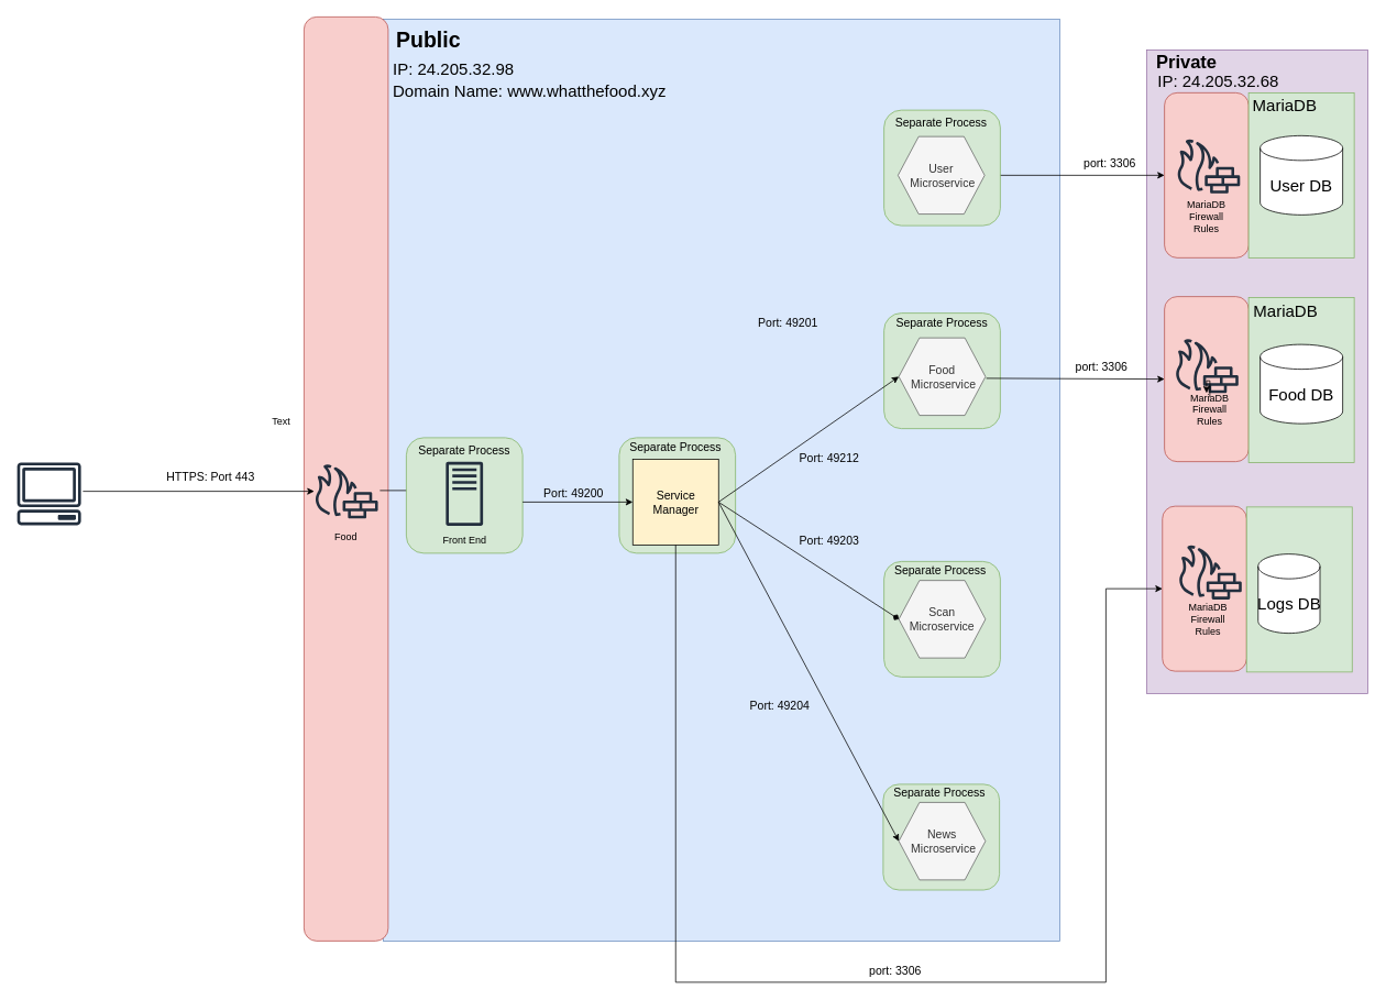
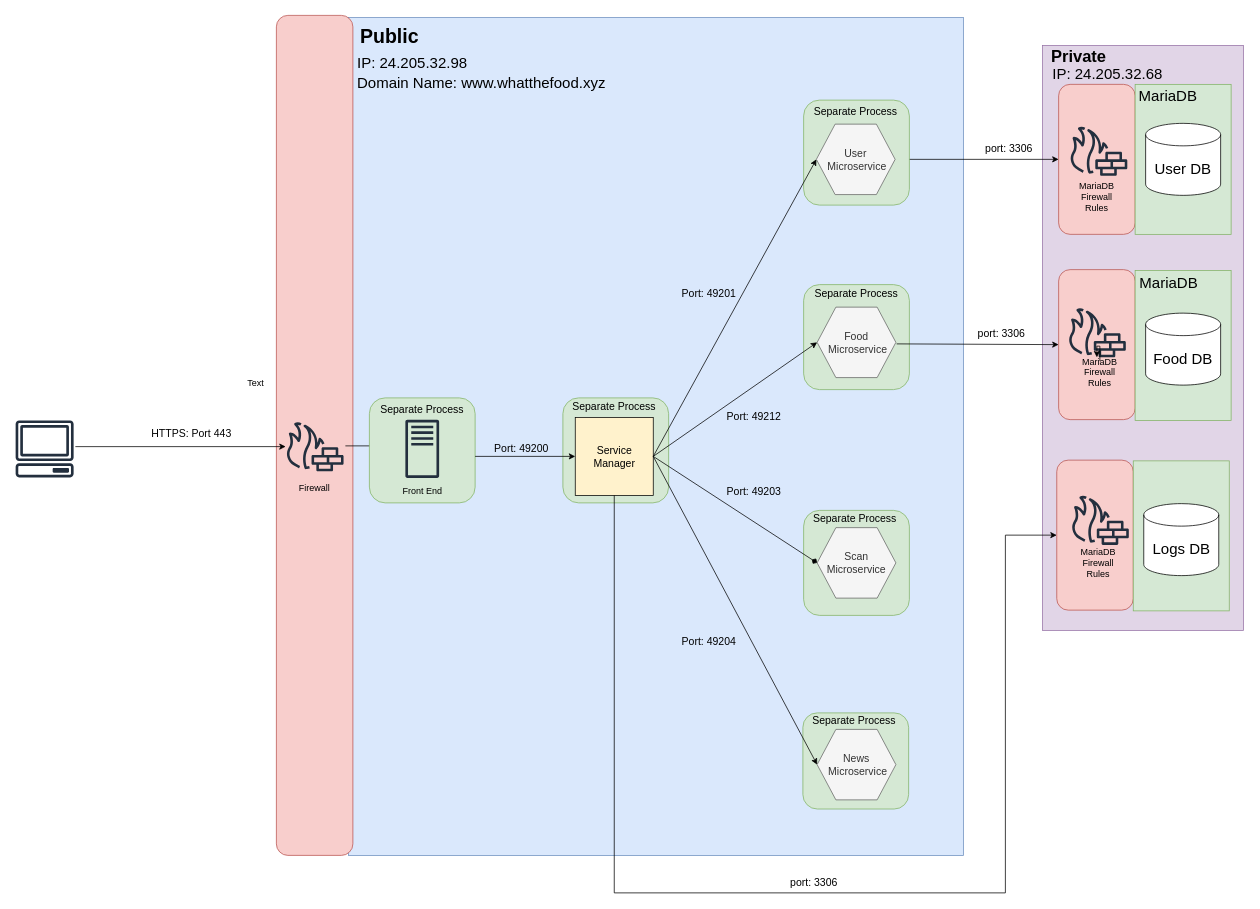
  <mxCell id="0" />
  <mxCell id="1" parent="0" />
  <mxCell id="2" value="" style="group" connectable="0" vertex="1" parent="1"><mxGeometry x="1070" y="950" width="214" height="190" as="geometry" /></mxCell>
  <mxCell id="3" value="" style="rounded=0;whiteSpace=wrap;html=1;fillColor=#dae8fc;strokeColor=#6c8ebf;" vertex="1" parent="2"><mxGeometry x="-606" y="-927.055" width="820" height="1117.055" as="geometry" /></mxCell>
  <mxCell id="4" value="" style="rounded=1;whiteSpace=wrap;html=1;fontSize=14;fillColor=#d5e8d4;strokeColor=#82b366;" vertex="1" parent="2"><mxGeometry width="141" height="128.187" as="geometry" /></mxCell>
  <mxCell id="5" value="Separate Process" style="text;html=1;align=center;verticalAlign=middle;whiteSpace=wrap;rounded=0;fontSize=14;" vertex="1" parent="2"><mxGeometry x="3" y="-3.662" width="131" height="27.469" as="geometry" /></mxCell>
  <mxCell id="6" value="&lt;font size=&quot;1&quot;&gt;&lt;b style=&quot;font-size: 26px&quot;&gt;Public&lt;/b&gt;&lt;/font&gt;" style="text;html=1;strokeColor=none;fillColor=none;align=center;verticalAlign=middle;whiteSpace=wrap;rounded=0;" vertex="1" parent="2"><mxGeometry x="-606" y="-918.333" width="110" height="31.667" as="geometry" /></mxCell>
  <mxCell id="7" value="&lt;font&gt;&lt;span style=&quot;font-size: 20px&quot;&gt;IP:&amp;nbsp;&lt;/span&gt;&lt;font style=&quot;font-size: 20px&quot;&gt;24.205.32.98&lt;/font&gt;&lt;br&gt;&lt;span style=&quot;font-size: 20px&quot;&gt;Domain Name: www.whatthefood.xyz&lt;/span&gt;&lt;/font&gt;" style="text;html=1;strokeColor=none;fillColor=none;align=left;verticalAlign=middle;whiteSpace=wrap;rounded=0;fontSize=22;" vertex="1" parent="2"><mxGeometry x="-596" y="-880.861" width="400" height="52.778" as="geometry" /></mxCell>
  <mxCell id="8" value="" style="rounded=0;whiteSpace=wrap;html=1;fontSize=14;fillColor=#e1d5e7;strokeColor=#9673a6;" vertex="1" parent="1"><mxGeometry x="1389.5" y="60" width="268" height="780" as="geometry" /></mxCell>
  <mxCell id="9" value="" style="rounded=1;whiteSpace=wrap;html=1;fillColor=#f8cecc;strokeColor=#b85450;" vertex="1" parent="1"><mxGeometry x="368" y="20" width="102" height="1120" as="geometry" /></mxCell>
  <mxCell id="10" value="" style="sketch=0;outlineConnect=0;fontColor=#232F3E;gradientColor=none;fillColor=#232F3E;strokeColor=none;dashed=0;verticalLabelPosition=bottom;verticalAlign=top;align=center;html=1;fontSize=12;fontStyle=0;aspect=fixed;pointerEvents=1;shape=mxgraph.aws4.client;" vertex="1" parent="1"><mxGeometry x="20" y="560" width="78" height="76" as="geometry" /></mxCell>
  <mxCell id="11" value="" style="sketch=0;outlineConnect=0;fontColor=#232F3E;gradientColor=none;fillColor=#232F3E;strokeColor=none;dashed=0;verticalLabelPosition=bottom;verticalAlign=top;align=center;html=1;fontSize=12;fontStyle=0;aspect=fixed;pointerEvents=1;shape=mxgraph.aws4.generic_firewall;" vertex="1" parent="1"><mxGeometry x="380" y="561.99" width="78" height="66" as="geometry" /></mxCell>
- <mxCell id="12" value="Food" style="text;html=1;strokeColor=none;fillColor=none;align=center;verticalAlign=middle;whiteSpace=wrap;rounded=0;" vertex="1" parent="1"><mxGeometry x="389" y="635.99" width="60" height="30" as="geometry" /></mxCell>
+ <mxCell id="12" value="Firewall" style="text;html=1;strokeColor=none;fillColor=none;align=center;verticalAlign=middle;whiteSpace=wrap;rounded=0;" vertex="1" parent="1"><mxGeometry x="389" y="635.99" width="60" height="30" as="geometry" /></mxCell>
  <mxCell id="13" value="&lt;font style=&quot;font-size: 14px&quot;&gt;HTTPS: Port 443&lt;br&gt;&lt;/font&gt;" style="text;html=1;strokeColor=none;fillColor=none;align=center;verticalAlign=middle;whiteSpace=wrap;rounded=0;" vertex="1" parent="1"><mxGeometry x="200" y="561.99" width="110" height="30" as="geometry" /></mxCell>
  <mxCell id="14" value="" style="endArrow=classic;html=1;rounded=0;" edge="1" parent="1" target="11"><mxGeometry width="50" height="50" relative="1" as="geometry"><mxPoint x="100" y="595" as="sourcePoint" /><mxPoint x="240" y="595" as="targetPoint" /></mxGeometry></mxCell>
  <mxCell id="15" value="" style="endArrow=classic;html=1;rounded=0;" edge="1" parent="1"><mxGeometry width="50" height="50" relative="1" as="geometry"><mxPoint x="460" y="594" as="sourcePoint" /><mxPoint x="540" y="594" as="targetPoint" /></mxGeometry></mxCell>
  <mxCell id="16" value="" style="group" vertex="1" connectable="0" parent="1"><mxGeometry x="1071" y="680" width="141" height="140" as="geometry" /></mxCell>
  <mxCell id="17" value="" style="rounded=1;whiteSpace=wrap;html=1;fontSize=14;fillColor=#d5e8d4;strokeColor=#82b366;" vertex="1" parent="16"><mxGeometry width="141" height="140" as="geometry" /></mxCell>
  <mxCell id="18" value="Separate Process" style="text;html=1;align=center;verticalAlign=middle;whiteSpace=wrap;rounded=0;fontSize=14;" vertex="1" parent="16"><mxGeometry x="3" y="-4" width="131" height="30" as="geometry" /></mxCell>
  <mxCell id="19" value="" style="group" vertex="1" connectable="0" parent="1"><mxGeometry x="492" y="530" width="141" height="140" as="geometry" /></mxCell>
  <mxCell id="20" value="" style="rounded=1;whiteSpace=wrap;html=1;fontSize=14;fillColor=#d5e8d4;strokeColor=#82b366;" vertex="1" parent="19"><mxGeometry width="141" height="140" as="geometry" /></mxCell>
  <mxCell id="21" value="Separate Process" style="text;html=1;align=center;verticalAlign=middle;whiteSpace=wrap;rounded=0;fontSize=14;" vertex="1" parent="19"><mxGeometry x="5" width="131" height="30" as="geometry" /></mxCell>
  <mxCell id="22" value="" style="group" vertex="1" connectable="0" parent="1"><mxGeometry x="1071" y="378.98" width="141" height="140" as="geometry" /></mxCell>
  <mxCell id="23" value="" style="rounded=1;whiteSpace=wrap;html=1;fontSize=14;fillColor=#d5e8d4;strokeColor=#82b366;" vertex="1" parent="22"><mxGeometry width="141" height="140" as="geometry" /></mxCell>
  <mxCell id="24" value="&lt;font style=&quot;font-size: 14px&quot;&gt;Scan Microservice&lt;/font&gt;" style="shape=hexagon;perimeter=hexagonPerimeter2;whiteSpace=wrap;html=1;fixedSize=1;rotation=0;size=25;fillColor=#f5f5f5;fontColor=#333333;strokeColor=#666666;" vertex="1" parent="1"><mxGeometry x="1089" y="703.03" width="105" height="93.95" as="geometry" /></mxCell>
  <mxCell id="25" value="&lt;font style=&quot;font-size: 14px&quot;&gt;News&lt;br&gt;&amp;nbsp;Microservice&lt;/font&gt;" style="shape=hexagon;perimeter=hexagonPerimeter2;whiteSpace=wrap;html=1;fixedSize=1;rotation=0;size=25;fillColor=#f5f5f5;fontColor=#333333;strokeColor=#666666;" vertex="1" parent="1"><mxGeometry x="1089" y="972.03" width="105" height="93.95" as="geometry" /></mxCell>
  <mxCell id="26" value="" style="sketch=0;outlineConnect=0;fontColor=#232F3E;gradientColor=none;fillColor=#232F3E;strokeColor=none;dashed=0;verticalLabelPosition=bottom;verticalAlign=top;align=center;html=1;fontSize=12;fontStyle=0;aspect=fixed;pointerEvents=1;shape=mxgraph.aws4.traditional_server;" vertex="1" parent="1"><mxGeometry x="540" y="559" width="45" height="78" as="geometry" /></mxCell>
  <mxCell id="27" value="Front End" style="text;html=1;strokeColor=none;fillColor=none;align=center;verticalAlign=middle;whiteSpace=wrap;rounded=0;" vertex="1" parent="1"><mxGeometry x="532.5" y="640" width="60" height="30" as="geometry" /></mxCell>
  <mxCell id="28" value="Separate Process" style="text;html=1;align=center;verticalAlign=middle;whiteSpace=wrap;rounded=0;fontSize=14;" vertex="1" parent="1"><mxGeometry x="1076" y="375.98" width="131" height="30" as="geometry" /></mxCell>
  <mxCell id="29" value="" style="rounded=1;whiteSpace=wrap;html=1;fillColor=#f8cecc;strokeColor=#b85450;" vertex="1" parent="1"><mxGeometry x="1411" y="111.97" width="102" height="200" as="geometry" /></mxCell>
  <mxCell id="30" value="" style="sketch=0;outlineConnect=0;fontColor=#232F3E;gradientColor=none;fillColor=#232F3E;strokeColor=none;dashed=0;verticalLabelPosition=bottom;verticalAlign=top;align=center;html=1;fontSize=12;fontStyle=0;aspect=fixed;pointerEvents=1;shape=mxgraph.aws4.generic_firewall;" vertex="1" parent="1"><mxGeometry x="1425" y="167.94" width="78" height="66" as="geometry" /></mxCell>
  <mxCell id="31" value="MariaDB Firewall Rules" style="text;html=1;strokeColor=none;fillColor=none;align=center;verticalAlign=middle;whiteSpace=wrap;rounded=0;" vertex="1" parent="1"><mxGeometry x="1432" y="246.97" width="60" height="30" as="geometry" /></mxCell>
  <mxCell id="32" style="edgeStyle=orthogonalEdgeStyle;rounded=0;orthogonalLoop=1;jettySize=auto;html=1;exitX=1;exitY=0.5;exitDx=0;exitDy=0;entryX=0;entryY=0.5;entryDx=0;entryDy=0;fontSize=20;" edge="1" parent="1" source="49" target="29"><mxGeometry relative="1" as="geometry"><mxPoint x="1480" y="131.95" as="sourcePoint" /></mxGeometry></mxCell>
  <mxCell id="33" value="" style="rounded=0;whiteSpace=wrap;html=1;fontSize=20;fillColor=#d5e8d4;strokeColor=#82b366;" vertex="1" parent="1"><mxGeometry x="1513" y="111.97" width="128" height="200" as="geometry" /></mxCell>
  <mxCell id="34" value="User DB" style="shape=cylinder3;whiteSpace=wrap;html=1;boundedLbl=1;backgroundOutline=1;size=15;fontSize=20;" vertex="1" parent="1"><mxGeometry x="1527" y="163.97" width="100" height="95.99" as="geometry" /></mxCell>
  <mxCell id="35" value="MariaDB" style="text;html=1;strokeColor=none;fillColor=none;align=center;verticalAlign=middle;whiteSpace=wrap;rounded=0;fontSize=20;" vertex="1" parent="1"><mxGeometry x="1527" y="111.97" width="60" height="30" as="geometry" /></mxCell>
  <mxCell id="36" value="&lt;b&gt;&lt;font style=&quot;font-size: 22px&quot;&gt;Private&lt;/font&gt;&lt;/b&gt;" style="text;html=1;strokeColor=none;fillColor=none;align=center;verticalAlign=middle;whiteSpace=wrap;rounded=0;fontSize=14;" vertex="1" parent="1"><mxGeometry x="1407.5" y="60" width="60" height="30" as="geometry" /></mxCell>
  <mxCell id="37" value="&lt;span style=&quot;font-size: 20px&quot;&gt;IP:&amp;nbsp;&lt;/span&gt;&lt;font style=&quot;font-size: 20px&quot;&gt;24.205.32.68&lt;/font&gt;" style="text;html=1;strokeColor=none;fillColor=none;align=left;verticalAlign=middle;whiteSpace=wrap;rounded=0;" vertex="1" parent="1"><mxGeometry x="1400.5" y="82" width="123" height="30" as="geometry" /></mxCell>
  <mxCell id="38" value="&lt;font style=&quot;font-size: 14px&quot;&gt;port: 3306&lt;/font&gt;" style="text;html=1;strokeColor=none;fillColor=none;align=center;verticalAlign=middle;whiteSpace=wrap;rounded=0;fontSize=18;" vertex="1" parent="1"><mxGeometry x="1290" y="181" width="110" height="30" as="geometry" /></mxCell>
  <mxCell id="39" value="&lt;font style=&quot;font-size: 14px&quot;&gt;Port: 49200&lt;/font&gt;" style="text;html=1;strokeColor=none;fillColor=none;align=center;verticalAlign=middle;whiteSpace=wrap;rounded=0;" vertex="1" parent="1"><mxGeometry x="650" y="583" width="90" height="30" as="geometry" /></mxCell>
- <mxCell id="40" value="&lt;font style=&quot;font-size: 14px&quot;&gt;Port: 49201&lt;/font&gt;" style="text;html=1;strokeColor=none;fillColor=none;align=center;verticalAlign=middle;whiteSpace=wrap;rounded=0;" vertex="1" parent="1"><mxGeometry x="910" y="375.98" width="90" height="30" as="geometry" /></mxCell>
+ <mxCell id="40" value="&lt;font style=&quot;font-size: 14px&quot;&gt;Port: 49201&lt;/font&gt;" style="text;html=1;strokeColor=none;fillColor=none;align=center;verticalAlign=middle;whiteSpace=wrap;rounded=0;" vertex="1" parent="1"><mxGeometry x="900" y="375.98" width="90" height="30" as="geometry" /></mxCell>
  <mxCell id="41" value="Text" style="text;html=1;align=center;verticalAlign=middle;resizable=0;points=[];autosize=1;strokeColor=none;fillColor=none;" vertex="1" parent="1"><mxGeometry x="320" y="500" width="40" height="20" as="geometry" /></mxCell>
  <mxCell id="42" value="" style="group" connectable="0" vertex="1" parent="1"><mxGeometry x="750" y="530" width="141" height="140" as="geometry" /></mxCell>
  <mxCell id="43" value="" style="rounded=1;whiteSpace=wrap;html=1;fontSize=14;fillColor=#d5e8d4;strokeColor=#82b366;" vertex="1" parent="42"><mxGeometry width="141" height="140" as="geometry" /></mxCell>
  <mxCell id="44" value="Separate Process" style="text;html=1;align=center;verticalAlign=middle;whiteSpace=wrap;rounded=0;fontSize=14;" vertex="1" parent="42"><mxGeometry x="3" y="-4" width="131" height="30" as="geometry" /></mxCell>
  <mxCell id="45" value="&lt;font style=&quot;font-size: 14px&quot;&gt;Service Manager&lt;/font&gt;" style="whiteSpace=wrap;html=1;aspect=fixed;fillColor=#fff2cc;" vertex="1" parent="42"><mxGeometry x="16.5" y="26" width="104" height="104" as="geometry" /></mxCell>
  <mxCell id="46" value="" style="endArrow=classic;html=1;rounded=0;fontSize=14;entryX=0;entryY=0.5;entryDx=0;entryDy=0;" edge="1" parent="1" target="45"><mxGeometry width="50" height="50" relative="1" as="geometry"><mxPoint x="633" y="608" as="sourcePoint" /><mxPoint x="940" y="630" as="targetPoint" /></mxGeometry></mxCell>
  <mxCell id="47" value="" style="rounded=1;whiteSpace=wrap;html=1;fontSize=14;fillColor=#d5e8d4;strokeColor=#82b366;" vertex="1" parent="1"><mxGeometry x="1071" y="132.98" width="141" height="140" as="geometry" /></mxCell>
  <mxCell id="48" value="Separate Process" style="text;html=1;align=center;verticalAlign=middle;whiteSpace=wrap;rounded=0;fontSize=14;" vertex="1" parent="1"><mxGeometry x="1080" y="132.98" width="121" height="30" as="geometry" /></mxCell>
  <mxCell id="49" value="&lt;font style=&quot;font-size: 14px&quot;&gt;User&lt;br&gt;&amp;nbsp;Microservice&lt;/font&gt;" style="shape=hexagon;perimeter=hexagonPerimeter2;whiteSpace=wrap;html=1;fixedSize=1;rotation=0;size=25;fillColor=#f5f5f5;fontColor=#333333;strokeColor=#666666;" vertex="1" parent="1"><mxGeometry x="1088" y="165" width="105" height="93.95" as="geometry" /></mxCell>
  <mxCell id="50" value="&lt;font style=&quot;font-size: 14px&quot;&gt;Food&lt;br&gt;&amp;nbsp;Microservice&lt;/font&gt;" style="shape=hexagon;perimeter=hexagonPerimeter2;whiteSpace=wrap;html=1;fixedSize=1;rotation=0;size=25;fillColor=#f5f5f5;fontColor=#333333;strokeColor=#666666;" vertex="1" parent="1"><mxGeometry x="1089" y="409.02" width="105" height="93.95" as="geometry" /></mxCell>
+ <mxCell id="51" value="" style="endArrow=classic;html=1;rounded=0;fontSize=14;exitX=1;exitY=0.5;exitDx=0;exitDy=0;entryX=0;entryY=0.5;entryDx=0;entryDy=0;" edge="1" parent="1" source="45" target="49"><mxGeometry width="50" height="50" relative="1" as="geometry"><mxPoint x="1100" y="580" as="sourcePoint" /><mxPoint x="1150" y="530" as="targetPoint" /></mxGeometry></mxCell>
  <mxCell id="52" value="" style="endArrow=classic;html=1;rounded=0;fontSize=14;exitX=1;exitY=0.5;exitDx=0;exitDy=0;entryX=0;entryY=0.5;entryDx=0;entryDy=0;" edge="1" parent="1" source="45" target="50"><mxGeometry width="50" height="50" relative="1" as="geometry"><mxPoint x="1100" y="580" as="sourcePoint" /><mxPoint x="1150" y="530" as="targetPoint" /></mxGeometry></mxCell>
  <mxCell id="53" value="" style="endArrow=diamond;html=1;rounded=0;fontSize=14;exitX=1;exitY=0.5;exitDx=0;exitDy=0;entryX=0;entryY=0.5;entryDx=0;entryDy=0;" edge="1" parent="1" source="45" target="24"><mxGeometry width="50" height="50" relative="1" as="geometry"><mxPoint x="1100" y="580" as="sourcePoint" /><mxPoint x="1150" y="530" as="targetPoint" /></mxGeometry></mxCell>
  <mxCell id="54" value="" style="endArrow=classic;html=1;rounded=0;fontSize=14;exitX=1;exitY=0.5;exitDx=0;exitDy=0;entryX=0;entryY=0.5;entryDx=0;entryDy=0;" edge="1" parent="1" source="45" target="25"><mxGeometry width="50" height="50" relative="1" as="geometry"><mxPoint x="1060" y="790" as="sourcePoint" /><mxPoint x="1110" y="740" as="targetPoint" /></mxGeometry></mxCell>
  <mxCell id="55" value="" style="rounded=1;whiteSpace=wrap;html=1;fillColor=#f8cecc;strokeColor=#b85450;" vertex="1" parent="1"><mxGeometry x="1411" y="359" width="102" height="200" as="geometry" /></mxCell>
  <mxCell id="56" value="" style="sketch=0;outlineConnect=0;fontColor=#232F3E;gradientColor=none;fillColor=#232F3E;strokeColor=none;dashed=0;verticalLabelPosition=bottom;verticalAlign=top;align=center;html=1;fontSize=12;fontStyle=0;aspect=fixed;pointerEvents=1;shape=mxgraph.aws4.generic_firewall;" vertex="1" parent="1"><mxGeometry x="1423" y="409.99" width="78" height="66" as="geometry" /></mxCell>
  <mxCell id="57" value="" style="edgeStyle=orthogonalEdgeStyle;rounded=0;orthogonalLoop=1;jettySize=auto;html=1;" edge="1" parent="1" source="58" target="56"><mxGeometry relative="1" as="geometry" /></mxCell>
  <mxCell id="58" value="MariaDB Firewall Rules" style="text;html=1;strokeColor=none;fillColor=none;align=center;verticalAlign=middle;whiteSpace=wrap;rounded=0;" vertex="1" parent="1"><mxGeometry x="1436" y="480.99" width="60" height="30" as="geometry" /></mxCell>
  <mxCell id="59" style="edgeStyle=orthogonalEdgeStyle;rounded=0;orthogonalLoop=1;jettySize=auto;html=1;exitX=1;exitY=0.5;exitDx=0;exitDy=0;entryX=0;entryY=0.5;entryDx=0;entryDy=0;fontSize=20;" edge="1" parent="1" target="55"><mxGeometry relative="1" as="geometry"><mxPoint x="1195" y="458" as="sourcePoint" /></mxGeometry></mxCell>
  <mxCell id="60" value="" style="rounded=0;whiteSpace=wrap;html=1;fontSize=20;fillColor=#d5e8d4;strokeColor=#82b366;" vertex="1" parent="1"><mxGeometry x="1513" y="360" width="128" height="200" as="geometry" /></mxCell>
  <mxCell id="61" value="Food DB" style="shape=cylinder3;whiteSpace=wrap;html=1;boundedLbl=1;backgroundOutline=1;size=15;fontSize=20;" vertex="1" parent="1"><mxGeometry x="1527" y="417" width="100" height="95.99" as="geometry" /></mxCell>
  <mxCell id="62" value="MariaDB" style="text;html=1;strokeColor=none;fillColor=none;align=center;verticalAlign=middle;whiteSpace=wrap;rounded=0;fontSize=20;" vertex="1" parent="1"><mxGeometry x="1528" y="361" width="60" height="30" as="geometry" /></mxCell>
  <mxCell id="63" value="&lt;font style=&quot;font-size: 14px&quot;&gt;port: 3306&lt;/font&gt;" style="text;html=1;strokeColor=none;fillColor=none;align=center;verticalAlign=middle;whiteSpace=wrap;rounded=0;fontSize=18;" vertex="1" parent="1"><mxGeometry x="1279.5" y="427.99" width="110" height="30" as="geometry" /></mxCell>
  <mxCell id="64" value="&lt;font style=&quot;font-size: 14px&quot;&gt;Port: 49212&lt;/font&gt;" style="text;html=1;strokeColor=none;fillColor=none;align=center;verticalAlign=middle;whiteSpace=wrap;rounded=0;" vertex="1" parent="1"><mxGeometry x="960" y="540" width="90" height="30" as="geometry" /></mxCell>
  <mxCell id="65" value="&lt;font style=&quot;font-size: 14px&quot;&gt;Port: 49203&lt;/font&gt;" style="text;html=1;strokeColor=none;fillColor=none;align=center;verticalAlign=middle;whiteSpace=wrap;rounded=0;" vertex="1" parent="1"><mxGeometry x="960" y="640" width="90" height="30" as="geometry" /></mxCell>
  <mxCell id="66" value="&lt;font style=&quot;font-size: 14px&quot;&gt;Port: 49204&lt;/font&gt;" style="text;html=1;strokeColor=none;fillColor=none;align=center;verticalAlign=middle;whiteSpace=wrap;rounded=0;" vertex="1" parent="1"><mxGeometry x="900" y="840" width="90" height="30" as="geometry" /></mxCell>
  <mxCell id="67" value="" style="rounded=1;whiteSpace=wrap;html=1;fillColor=#f8cecc;strokeColor=#b85450;" vertex="1" parent="1"><mxGeometry x="1408.5" y="613" width="102" height="200" as="geometry" /></mxCell>
  <mxCell id="68" value="MariaDB Firewall Rules" style="text;html=1;strokeColor=none;fillColor=none;align=center;verticalAlign=middle;whiteSpace=wrap;rounded=0;" vertex="1" parent="1"><mxGeometry x="1433.5" y="734.99" width="60" height="30" as="geometry" /></mxCell>
  <mxCell id="69" value="" style="rounded=0;whiteSpace=wrap;html=1;fontSize=20;fillColor=#d5e8d4;strokeColor=#82b366;" vertex="1" parent="1"><mxGeometry x="1510.5" y="614" width="128" height="200" as="geometry" /></mxCell>
- <mxCell id="70" value="Logs&amp;nbsp;DB" style="shape=cylinder3;whiteSpace=wrap;html=1;boundedLbl=1;backgroundOutline=1;size=15;fontSize=20;" vertex="1" parent="1"><mxGeometry x="1524.5" y="671" width="75" height="95.99" as="geometry" /></mxCell>
+ <mxCell id="70" value="Logs&amp;nbsp;DB" style="shape=cylinder3;whiteSpace=wrap;html=1;boundedLbl=1;backgroundOutline=1;size=15;fontSize=20;" vertex="1" parent="1"><mxGeometry x="1524.5" y="671" width="100" height="95.99" as="geometry" /></mxCell>
  <mxCell id="71" style="edgeStyle=orthogonalEdgeStyle;rounded=0;orthogonalLoop=1;jettySize=auto;html=1;exitX=0.5;exitY=1;exitDx=0;exitDy=0;entryX=0;entryY=0.5;entryDx=0;entryDy=0;" edge="1" parent="1" source="45" target="67"><mxGeometry relative="1" as="geometry"><Array as="points"><mxPoint x="819" y="1190" /><mxPoint x="1340" y="1190" /><mxPoint x="1340" y="713" /></Array></mxGeometry></mxCell>
  <mxCell id="72" value="&lt;font style=&quot;font-size: 14px&quot;&gt;port: 3306&lt;/font&gt;" style="text;html=1;strokeColor=none;fillColor=none;align=center;verticalAlign=middle;whiteSpace=wrap;rounded=0;fontSize=18;" vertex="1" parent="1"><mxGeometry x="1030" y="1160" width="110" height="30" as="geometry" /></mxCell>
  <mxCell id="73" value="" style="sketch=0;outlineConnect=0;fontColor=#232F3E;gradientColor=none;fillColor=#232F3E;strokeColor=none;dashed=0;verticalLabelPosition=bottom;verticalAlign=top;align=center;html=1;fontSize=12;fontStyle=0;aspect=fixed;pointerEvents=1;shape=mxgraph.aws4.generic_firewall;" vertex="1" parent="1"><mxGeometry x="1427" y="660" width="78" height="66" as="geometry" /></mxCell>
